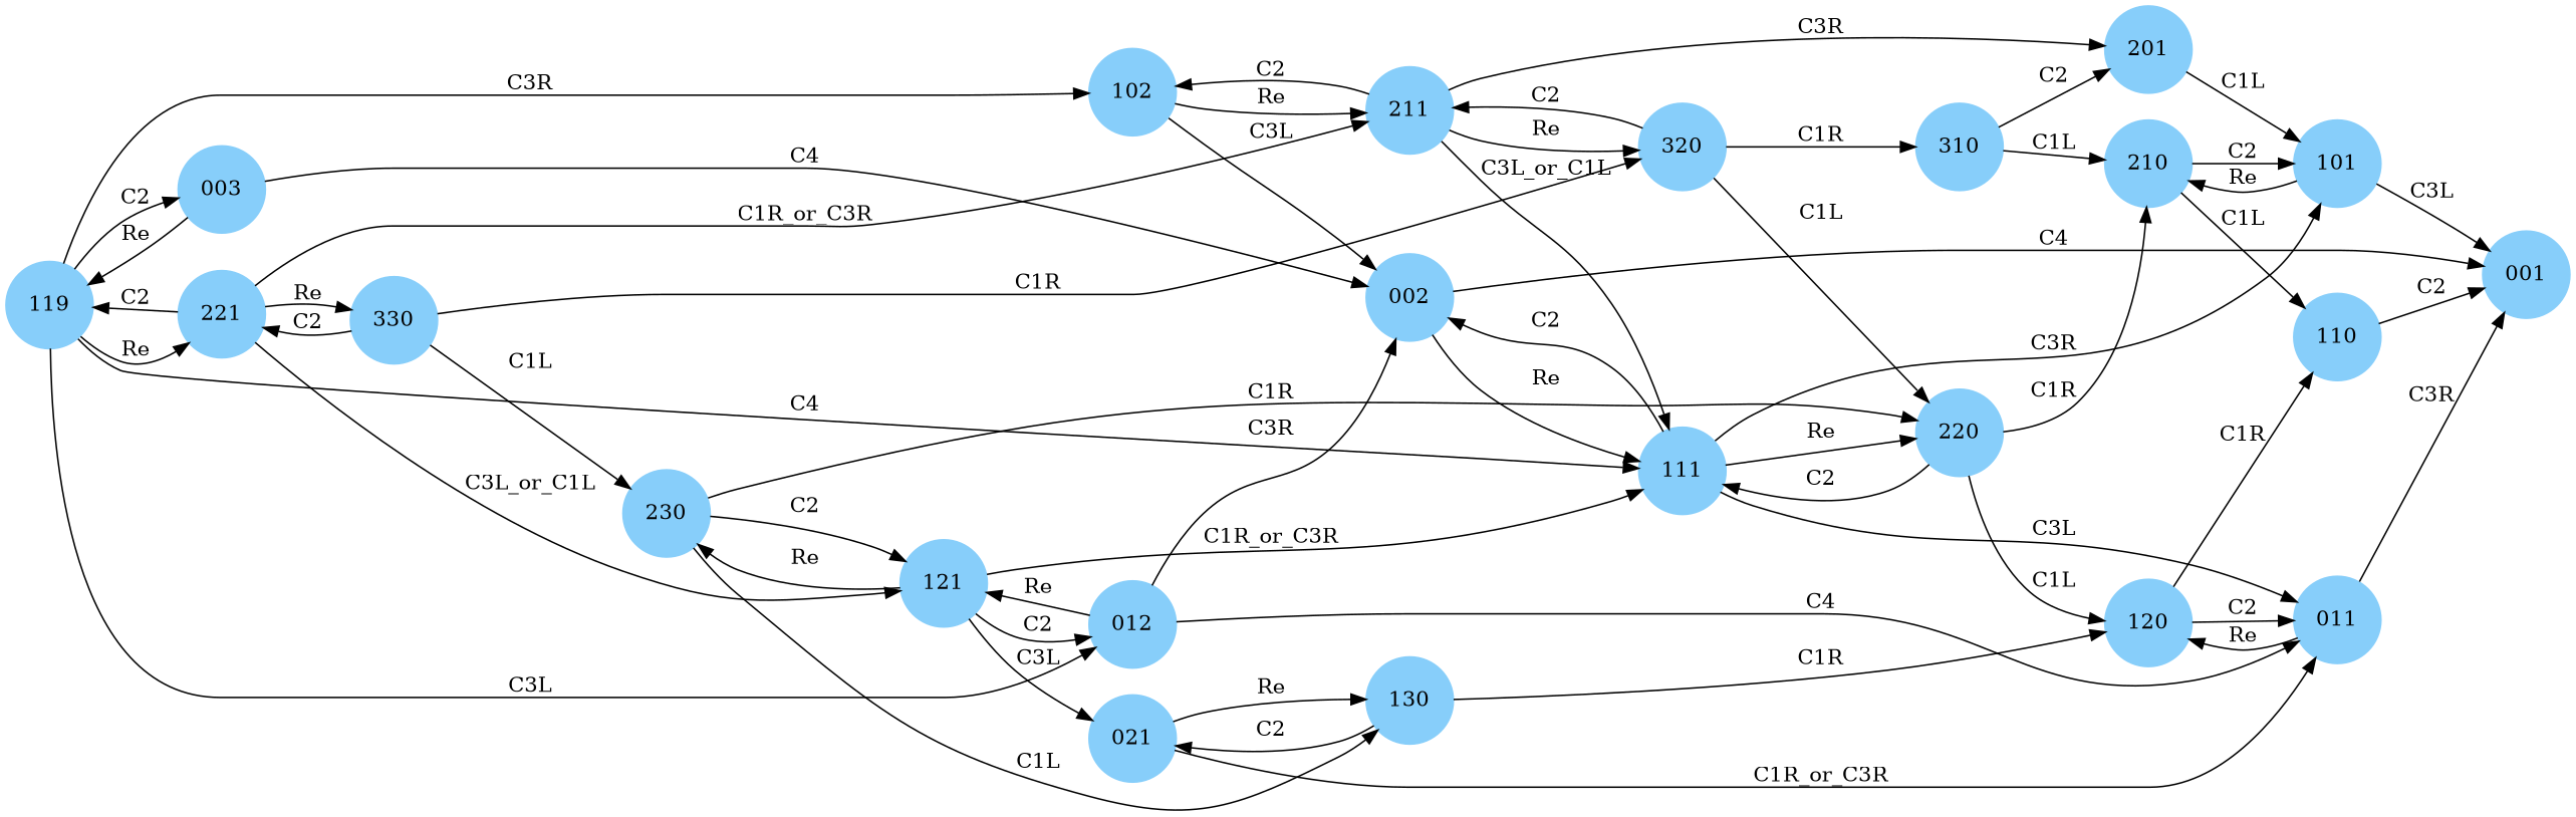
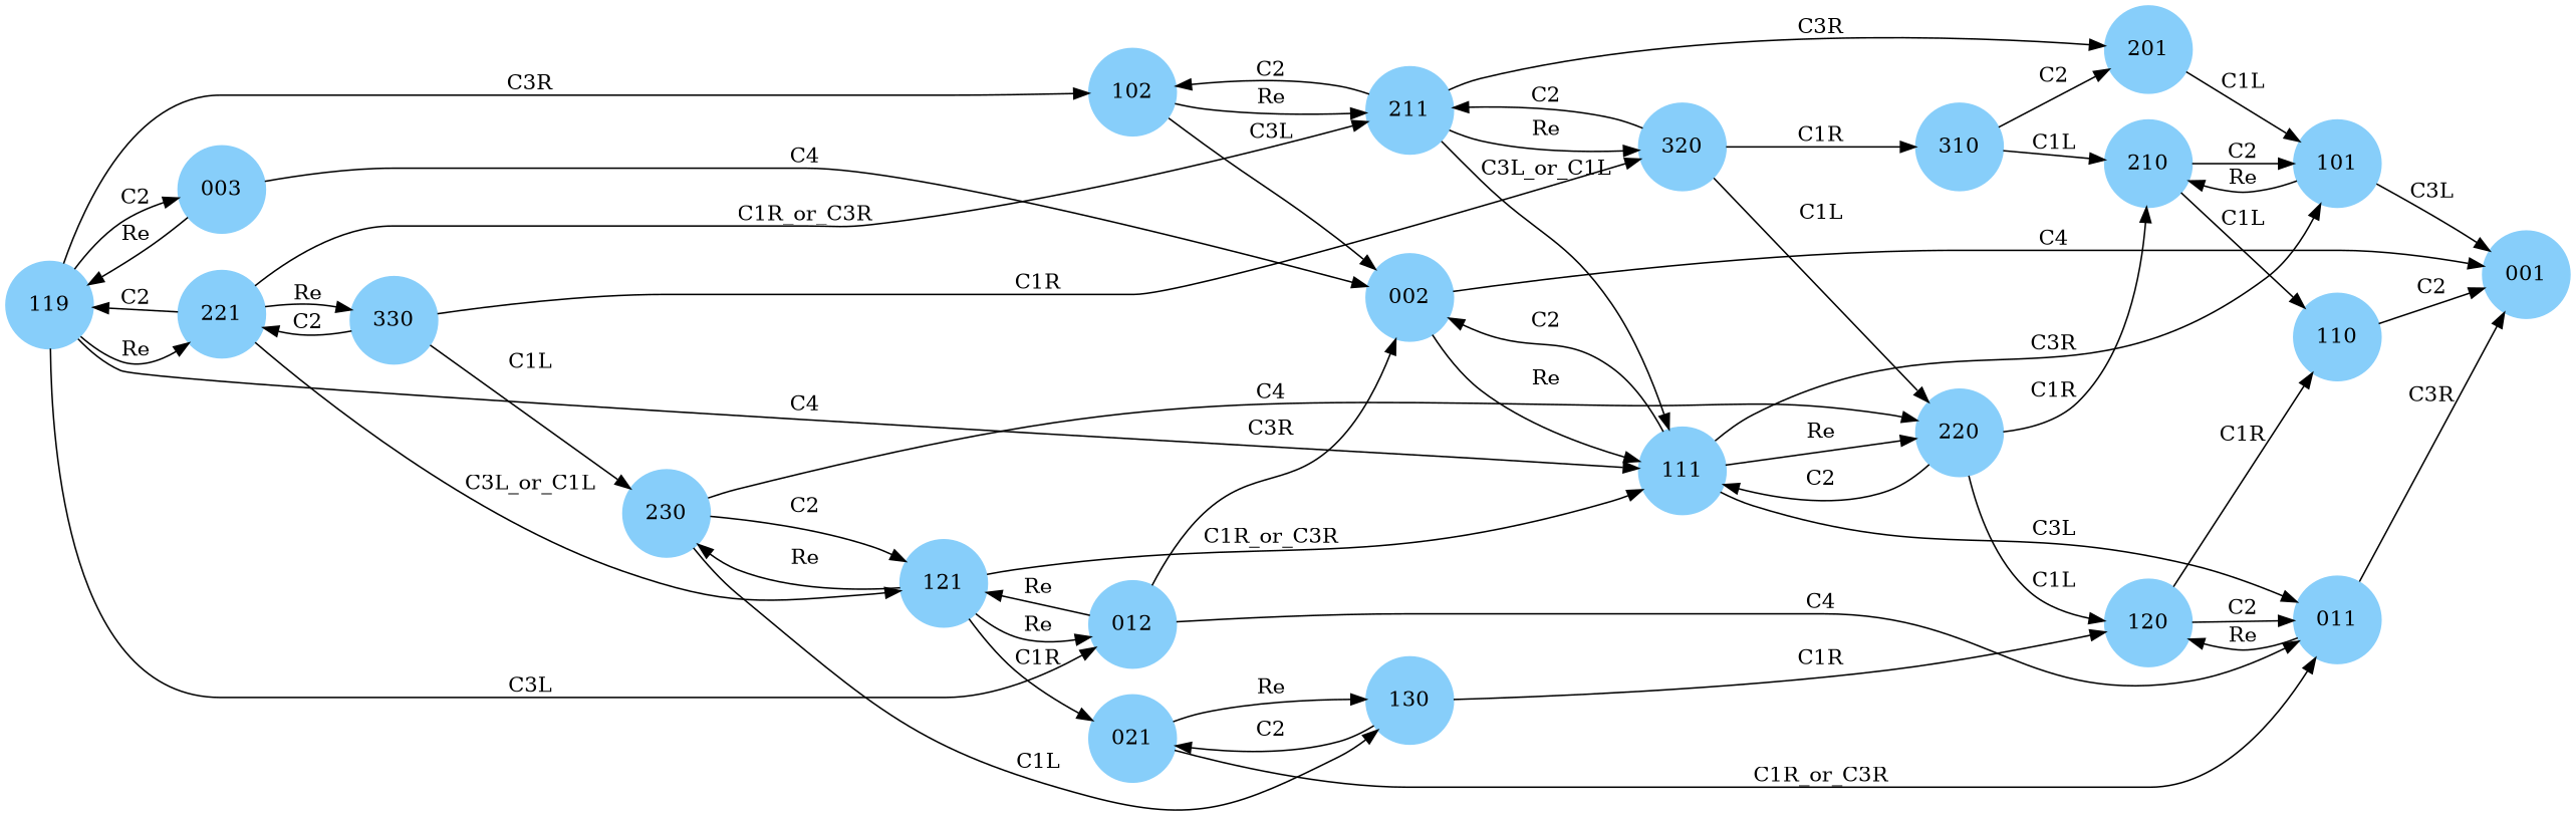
  digraph {
    rankdir=LR
    node [color=lightskyblue shape=circle style=filled]
    002
    001
    111
    011
    101
    220
    120
    210
    003
    n10 [label=119]
    012
    102
    221
    121
    211
    330
    110
    021
    230
    130
    201
    320
    310
    002 -> 001 [label=C4]
    002 -> 111 [label=Re]
    111 -> 002 [label=C2]
    111 -> 011 [label=C3L]
    111 -> 101 [label=C3R]
    111 -> 220 [label=Re]
    011 -> 001 [label=C3R]
    011 -> 120 [label=Re]
    101 -> 001 [label=C3L]
    101 -> 210 [label=Re]
    220 -> 111 [label=C2]
    220 -> 120 [label=C1L]
    220 -> 210 [label=C1R]
    120 -> 011 [label=C2]
    120 -> 110 [label=C1R]
    210 -> 101 [label=C2]
    210 -> 110 [label=C1L]
    003 -> 002 [label=C4]
    003 -> n10 [label=Re]
    n10 -> 111 [label=C4]
    n10 -> 003 [label=C2]
    n10 -> 012 [label=C3L]
    n10 -> 102 [label=C3R]
    n10 -> 221 [label=Re]
    012 -> 002 [label=C3R]
    012 -> 011 [label=C4]
    012 -> 121 [label=Re]
    102 -> 002 [label=C3L]
    102 -> 211 [label=Re]
    221 -> n10 [label=C2]
    221 -> 121 [label=C3L_or_C1L]
    221 -> 211 [label=C1R_or_C3R]
    221 -> 330 [label=Re]
    121 -> 111 [label=C1R_or_C3R]
-   121 -> 012 [label=C2]
-   121 -> 021 [label=C3L]
+   121 -> 012 [label=Re]
+   121 -> 021 [label=C1R]
    121 -> 230 [label=Re]
    211 -> 111 [label=C3L_or_C1L]
    211 -> 102 [label=C2]
    211 -> 201 [label=C3R]
    211 -> 320 [label=Re]
    330 -> 221 [label=C2]
    330 -> 230 [label=C1L]
    330 -> 320 [label=C1R]
    110 -> 001 [label=C2]
    021 -> 011 [label=C1R_or_C3R]
    021 -> 130 [label=Re]
-   230 -> 220 [label=C1R]
+   230 -> 220 [label=C4]
    230 -> 121 [label=C2]
    230 -> 130 [label=C1L]
    130 -> 120 [label=C1R]
    130 -> 021 [label=C2]
    201 -> 101 [label=C1L]
    320 -> 220 [label=C1L]
    320 -> 211 [label=C2]
    320 -> 310 [label=C1R]
    310 -> 210 [label=C1L]
    310 -> 201 [label=C2]
  }
